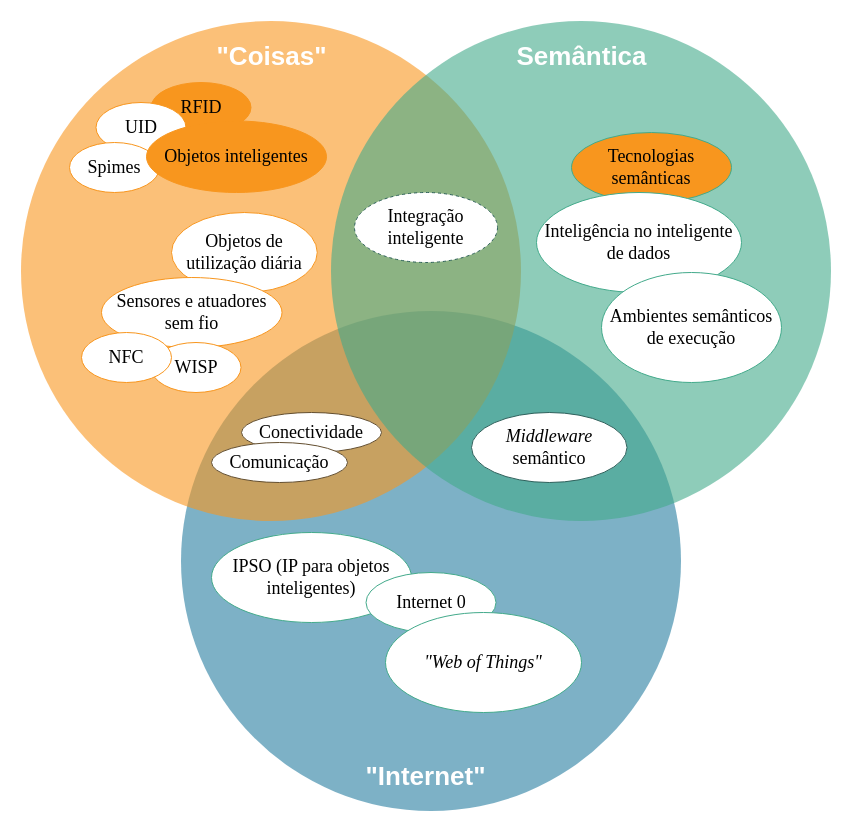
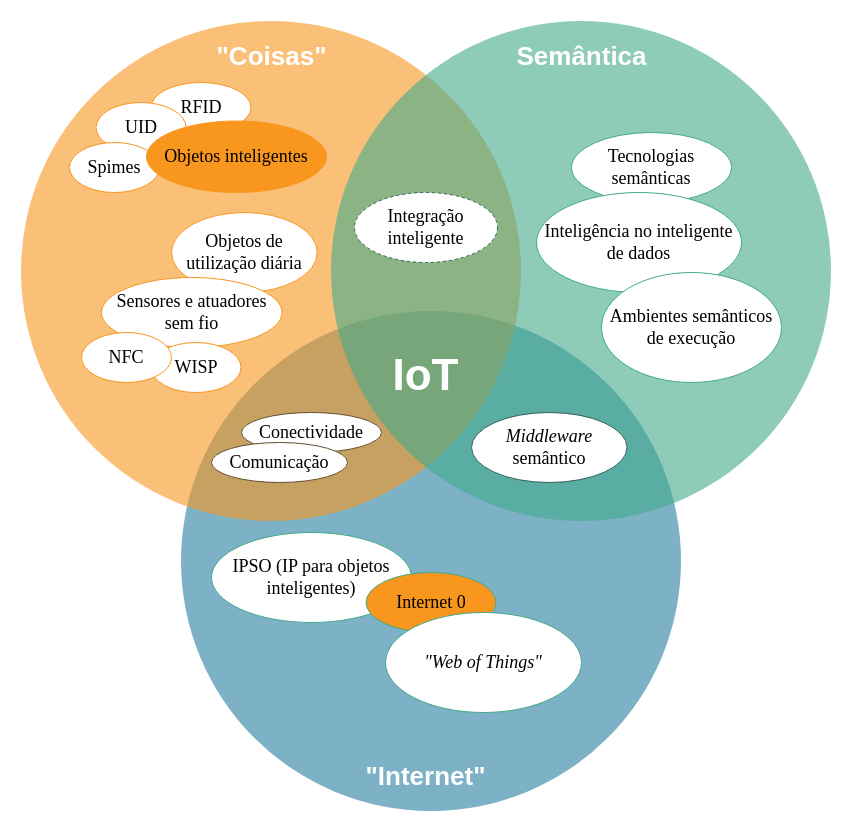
  <mxCell id="0" />
  <mxCell id="1" parent="0" />
  <mxCell id="2" value="" style="ellipse;fillColor=#277DA1;opacity=60;strokeColor=none;html=1;fontColor=#FFFFFF;" parent="1" vertex="1"><mxGeometry x="180.5" y="310.5" width="500" height="500" as="geometry" /></mxCell>
  <mxCell id="3" value="" style="ellipse;fillColor=#F8961E;opacity=60;strokeColor=none;html=1;fontColor=#FFFFFF;" parent="1" vertex="1"><mxGeometry x="20.5" y="20.5" width="500" height="500" as="geometry" /></mxCell>
  <mxCell id="4" value="" style="ellipse;fillColor=#43AA8B;opacity=60;strokeColor=none;html=1;fontColor=#FFFFFF;" parent="1" vertex="1"><mxGeometry x="330.5" y="20.5" width="500" height="500" as="geometry" /></mxCell>
  <mxCell id="5" value="&lt;span style=&quot;font-size: 26px;&quot;&gt;&quot;Coisas&quot;&lt;/span&gt;" style="text;fontSize=26;align=center;verticalAlign=middle;html=1;fontColor=#FFFFFF;fontFamily=Helvetica;fontStyle=1" parent="1" vertex="1"><mxGeometry x="175.5" y="20.5" width="190" height="70" as="geometry" /></mxCell>
  <mxCell id="6" value="&lt;span style=&quot;font-size: 26px;&quot;&gt;Semântica&lt;/span&gt;" style="text;fontSize=26;align=center;verticalAlign=middle;html=1;fontColor=#FFFFFF;fontFamily=Helvetica;fontStyle=1" parent="1" vertex="1"><mxGeometry x="485.5" y="20.5" width="190" height="70" as="geometry" /></mxCell>
  <mxCell id="7" value="&lt;span style=&quot;font-size: 26px;&quot;&gt;&quot;Internet&quot;&lt;/span&gt;" style="text;fontSize=26;align=center;verticalAlign=middle;html=1;fontColor=#FFFFFF;fontFamily=Helvetica;fontStyle=1" parent="1" vertex="1"><mxGeometry x="330.25" y="740.5" width="190" height="70" as="geometry" /></mxCell>
- <mxCell id="9" value="RFID" style="ellipse;whiteSpace=wrap;html=1;strokeColor=#F8961E;fontSize=18;fontFamily=Garamond;fillColor=#f8961e;" parent="1" vertex="1"><mxGeometry x="150.5" y="82" width="100" height="50" as="geometry" /></mxCell>
+ <mxCell id="8" value="&lt;span&gt;&lt;font style=&quot;font-size: 44px;&quot;&gt;IoT&lt;/font&gt;&lt;/span&gt;" style="text;align=center;html=1;fontColor=#FFFFFF;fontSize=16;strokeColor=none;fontStyle=1;fontFamily=Helvetica;" parent="1" vertex="1"><mxGeometry x="385" y="342" width="80.5" height="60" as="geometry" /></mxCell>
+ <mxCell id="9" value="RFID" style="ellipse;whiteSpace=wrap;html=1;strokeColor=#F8961E;fontSize=18;fontFamily=Garamond;" parent="1" vertex="1"><mxGeometry x="150.5" y="82" width="100" height="50" as="geometry" /></mxCell>
  <mxCell id="10" value="UID" style="ellipse;whiteSpace=wrap;html=1;strokeColor=#F8961E;fontSize=18;fontFamily=Garamond;" parent="1" vertex="1"><mxGeometry x="95.5" y="102" width="90" height="50" as="geometry" /></mxCell>
  <mxCell id="11" value="Spimes" style="ellipse;whiteSpace=wrap;html=1;strokeColor=#F8961E;fontSize=18;fontFamily=Garamond;" parent="1" vertex="1"><mxGeometry x="69" y="142" width="90" height="50" as="geometry" /></mxCell>
  <mxCell id="12" value="Objetos inteligentes" style="ellipse;whiteSpace=wrap;html=1;strokeColor=#F8961E;fontSize=18;fontFamily=Garamond;fillColor=#f8961e;" parent="1" vertex="1"><mxGeometry x="146" y="120.5" width="180" height="71.5" as="geometry" /></mxCell>
  <mxCell id="13" value="Objetos de utilização diária" style="ellipse;whiteSpace=wrap;html=1;strokeColor=#F8961E;fontSize=18;fontFamily=Garamond;" parent="1" vertex="1"><mxGeometry x="171" y="212" width="145.75" height="80" as="geometry" /></mxCell>
  <mxCell id="14" value="Sensores e atuadores sem fio" style="ellipse;whiteSpace=wrap;html=1;strokeColor=#F8961E;fontSize=18;fontFamily=Garamond;" parent="1" vertex="1"><mxGeometry x="101" y="277" width="180.5" height="70" as="geometry" /></mxCell>
  <mxCell id="15" value="WISP" style="ellipse;whiteSpace=wrap;html=1;strokeColor=#F8961E;fontSize=18;fontFamily=Garamond;" parent="1" vertex="1"><mxGeometry x="150.5" y="342" width="90" height="50" as="geometry" /></mxCell>
  <mxCell id="16" value="NFC" style="ellipse;whiteSpace=wrap;html=1;strokeColor=#F8961E;fontSize=18;fontFamily=Garamond;" parent="1" vertex="1"><mxGeometry x="81" y="332" width="90" height="50" as="geometry" /></mxCell>
  <mxCell id="17" value="Conectividade" style="ellipse;whiteSpace=wrap;html=1;strokeColor=#634E2F;fontSize=18;fontFamily=Garamond;" parent="1" vertex="1"><mxGeometry x="241" y="412" width="140" height="40" as="geometry" /></mxCell>
  <mxCell id="18" value="Comunicação" style="ellipse;whiteSpace=wrap;html=1;strokeColor=#634E2F;fontSize=18;fontFamily=Garamond;" parent="1" vertex="1"><mxGeometry x="211" y="442" width="136" height="40" as="geometry" /></mxCell>
  <mxCell id="19" value="&lt;i style=&quot;border-color: var(--border-color);&quot;&gt;Middleware&lt;br&gt;&lt;/i&gt;semântico" style="ellipse;whiteSpace=wrap;html=1;strokeColor=#2F615C;fontSize=18;fontFamily=Garamond;" parent="1" vertex="1"><mxGeometry x="471" y="412" width="155.5" height="70" as="geometry" /></mxCell>
  <mxCell id="20" value="Integração inteligente" style="ellipse;whiteSpace=wrap;html=1;strokeColor=#2F615C;fontSize=18;fontFamily=Garamond;dashed=1;" parent="1" vertex="1"><mxGeometry x="354" y="192" width="143" height="70" as="geometry" /></mxCell>
- <mxCell id="21" value="Tecnologias semânticas" style="ellipse;whiteSpace=wrap;html=1;strokeColor=#43AA8B;fontSize=18;fontFamily=Garamond;fillColor=#f8961e;" parent="1" vertex="1"><mxGeometry x="571" y="132" width="160" height="70" as="geometry" /></mxCell>
+ <mxCell id="21" value="Tecnologias semânticas" style="ellipse;whiteSpace=wrap;html=1;strokeColor=#43AA8B;fontSize=18;fontFamily=Garamond;" parent="1" vertex="1"><mxGeometry x="571" y="132" width="160" height="70" as="geometry" /></mxCell>
  <mxCell id="22" value="Inteligência no inteligente de dados" style="ellipse;whiteSpace=wrap;html=1;strokeColor=#43AA8B;fontSize=18;fontFamily=Garamond;" parent="1" vertex="1"><mxGeometry x="536" y="192" width="205" height="100" as="geometry" /></mxCell>
  <mxCell id="23" value="Ambientes semânticos de execução" style="ellipse;whiteSpace=wrap;html=1;strokeColor=#43AA8B;fontSize=18;fontFamily=Garamond;" parent="1" vertex="1"><mxGeometry x="601" y="272" width="180" height="110" as="geometry" /></mxCell>
  <mxCell id="24" value="IPSO (IP para objetos inteligentes)" style="ellipse;whiteSpace=wrap;html=1;strokeColor=#43AA8B;fontSize=18;fontFamily=Garamond;" parent="1" vertex="1"><mxGeometry x="211" y="532" width="200" height="90" as="geometry" /></mxCell>
- <mxCell id="25" value="Internet 0" style="ellipse;whiteSpace=wrap;html=1;strokeColor=#43AA8B;fontSize=18;fontFamily=Garamond;" parent="1" vertex="1"><mxGeometry x="365.5" y="572" width="130" height="60" as="geometry" /></mxCell>
+ <mxCell id="25" value="Internet 0" style="ellipse;whiteSpace=wrap;html=1;strokeColor=#43AA8B;fontSize=18;fontFamily=Garamond;fillColor=#f8961e;" parent="1" vertex="1"><mxGeometry x="365.5" y="572" width="130" height="60" as="geometry" /></mxCell>
  <mxCell id="26" value="&lt;i&gt;&quot;Web of Things&quot;&lt;/i&gt;" style="ellipse;whiteSpace=wrap;html=1;strokeColor=#43AA8B;fontSize=18;fontFamily=Garamond;" parent="1" vertex="1"><mxGeometry x="385" y="612" width="196" height="100" as="geometry" /></mxCell>
